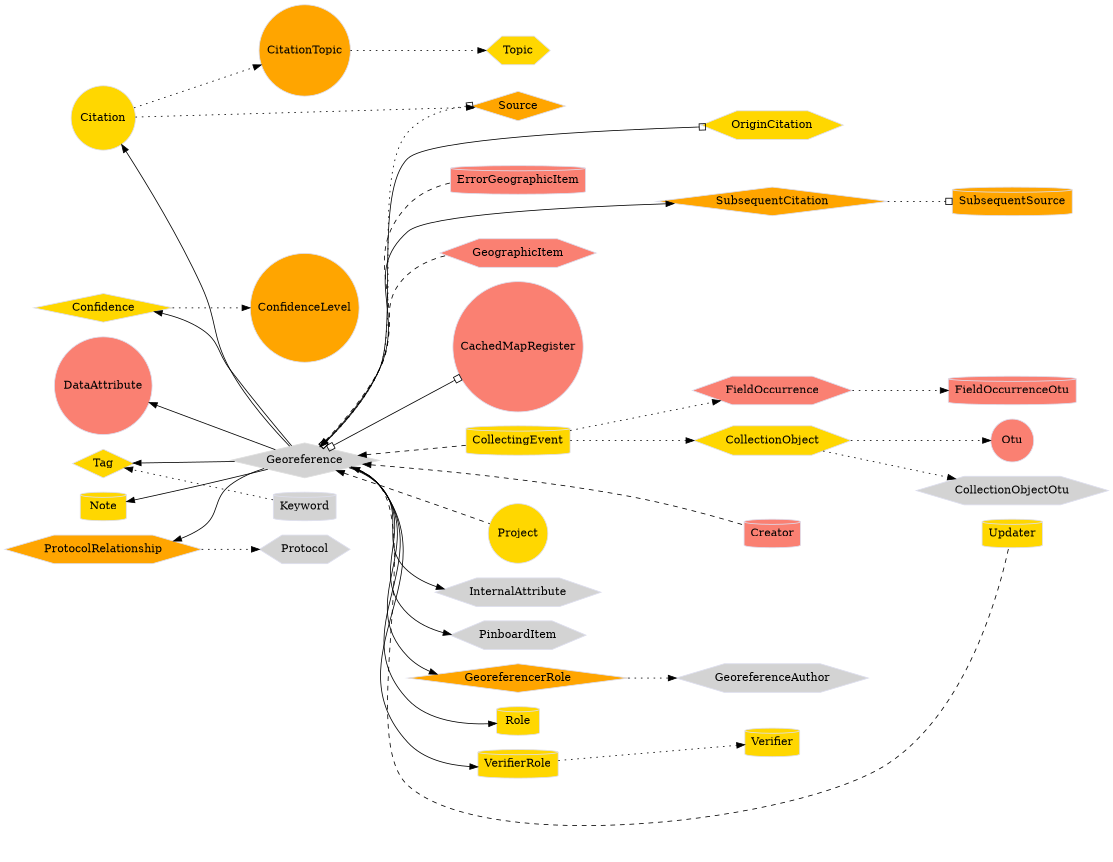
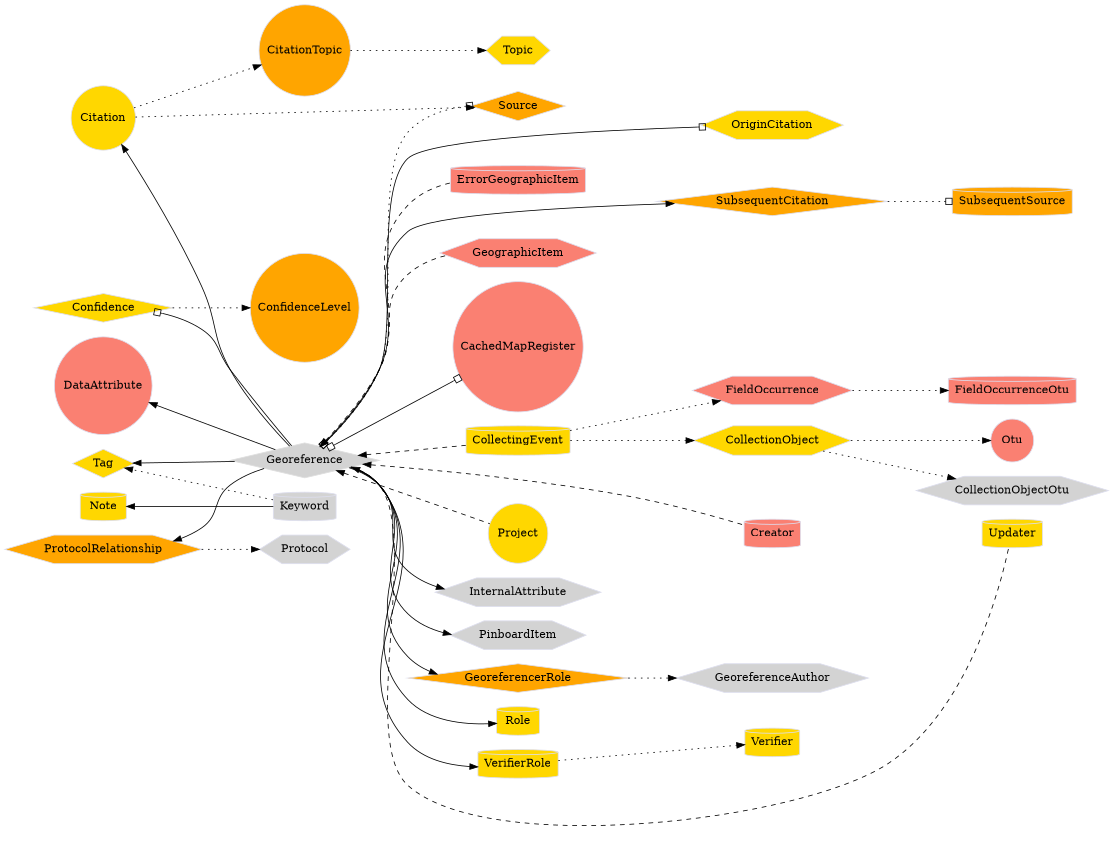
  digraph {
    rankdir=LR
    node [color="#dddeee" fillcolor=gold group=supporting shape=cylinder style=filled]
    edge [style=dotted]
    n1 [group=annotator height=0.5 label=Citation shape=circle width=1.1279]
    n2 [group=annotator height=0.5 label=Confidence shape=diamond width=1.4833]
    n3 [fillcolor=salmon group=annotator height=0.5 label=DataAttribute shape=circle width=1.7108]
    n4 [group=annotator height=0.5 label=Tag shape=diamond width=0.75]
    n5 [group=annotator height=0.5 label=Note width=0.80088]
    n6 [fillcolor=orange group=annotator height=0.5 label=ProtocolRelationship shape=hexagon width=2.4643]
    n7 [group=core height=0.51389 label=CollectionObject shape=hexagon width=1.5035]
    n8 [group=core height=0.51389 label=CollectingEvent width=1.441]
    n9 [fillcolor=salmon group=core height=0.51389 label=Otu shape=circle width=0.75]
    n10 [fillcolor=orange group=core height=0.51389 label=Source shape=diamond width=0.75]
    n11 [color="#dedede" fillcolor=lightgrey group=target height=0.61111 label=Georeference shape=diamond width=1.9321]
    n12 [fillcolor=orange height=0.5 label=CitationTopic shape=circle width=1.2639]
    n13 [fillcolor=lightgrey height=0.5 label=CollectionObjectOtu shape=hexagon width=1.7847]
    n14 [fillcolor=orange height=0.5 label=ConfidenceLevel shape=circle width=1.5139]
    n15 [fillcolor=salmon height=0.5 label=FieldOccurrence shape=hexagon width=1.4722]
    n16 [fillcolor=salmon height=0.5 label=FieldOccurrenceOtu width=1.7535]
    n17 [fillcolor=orange height=0.5 label=GeoreferencerRole shape=diamond width=1.6493]
    n18 [fillcolor=lightgrey height=0.5 label=GeoreferenceAuthor shape=hexagon width=1.7639]
    n19 [fillcolor=lightgrey height=0.5 label=InternalAttribute shape=hexagon width=1.4826]
    n20 [fillcolor=lightgrey height=0.5 label=Keyword width=0.92014]
    n21 [fillcolor=lightgrey height=0.5 label=PinboardItem shape=hexagon width=1.2535]
    n22 [fillcolor=lightgrey height=0.5 label=Protocol shape=hexagon width=0.85764]
    n23 [height=0.5 label=Role width=0.75]
    n24 [fillcolor=orange height=0.5 label=SubsequentCitation shape=diamond width=1.691]
    n25 [fillcolor=orange height=0.5 label=SubsequentSource width=1.6076]
    n26 [height=0.5 label=Topic shape=hexagon width=0.75]
    n27 [height=0.5 label=VerifierRole width=1.1493]
    n28 [height=0.5 label=Verifier width=0.79514]
    n29 [fillcolor=salmon height=0.5 label=Creator width=0.78472]
    n30 [fillcolor=salmon height=0.5 label=ErrorGeographicItem width=1.8472]
    n31 [fillcolor=salmon height=0.5 label=GeographicItem shape=hexagon width=1.4514]
    n32 [height=0.5 label=Project shape=circle width=0.75347]
    n33 [height=0.5 label=Updater width=0.82639]
    n34 [fillcolor=salmon height=0.5 label=CachedMapRegister shape=circle width=1.7639]
    n35 [height=0.5 label=OriginCitation shape=hexagon width=1.316]
    subgraph sub_1 {
      rank=min
      n1
      n2
      n3
      n4
      n5
      n6
    }
    subgraph sub_2 {
      n7
      n8
      n9
      n10
    }
    subgraph sub_3 {
      n11
      n12
      n13
      n14
      n15
      n16
      n17
      n18
      n19
      n20
      n21
      n22
      n23
      n24
      n25
      n26
      n27
      n28
      n29
      n30
      n31
      n32
      n33
      n34
      n35
    }
    n1 -> n10
    n1 -> n12
    n2 -> n14
    n6 -> n22
    n7 -> n9
    n7 -> n13
    n8 -> n7
    n8 -> n15
    n10 -> n24 [style=invis]
    n10 -> n35 [style=invis]
    n11 -> n1 [style=""]
-   n11 -> n2 [style=""]
+   n11 -> n2 [arrowhead=obox style=""]
    n11 -> n3 [style=""]
    n11 -> n4 [style=""]
-   n11 -> n5 [style=""]
+   n20 -> n5 [style=""]
    n11 -> n6 [style=""]
    n11 -> n8 [dir=back style=dashed]
    n11 -> n10 [arrowhead=obox arrowtail=obox dir=both]
    n11 -> n17 [style=""]
    n11 -> n19 [style=""]
    n11 -> n21 [style=""]
    n11 -> n23 [style=""]
    n11 -> n24 [style=""]
    n11 -> n27 [style=""]
    n11 -> n29 [dir=back style=dashed]
    n11 -> n30 [dir=back style=dashed]
    n11 -> n31 [dir=back style=dashed]
    n11 -> n32 [dir=back style=dashed]
    n11 -> n33 [dir=back style=dashed]
    n11 -> n34 [arrowhead=obox arrowtail=obox dir=both style=""]
    n11 -> n35 [arrowhead=obox arrowtail=obox dir=both style=""]
    n12 -> n26
    n15 -> n16
    n17 -> n18
    n20 -> n4
    n23 -> n28 [style=invis]
    n24 -> n25 [arrowhead=obox]
    n27 -> n28
    n29 -> n33 [style=invis]
    n32 -> n29 [style=invis]
  }
